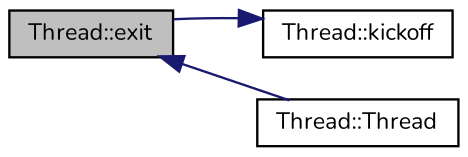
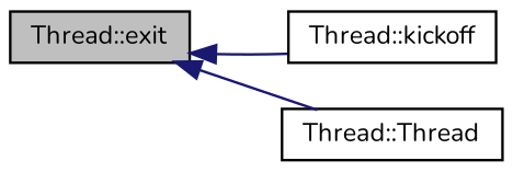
  digraph {
    fontname=Nunito
    rankdir=LR
    node [color=black fontname=Nunito fontsize=10 shape=record]
    edge [color=midnightblue dir=back fontname=Nunito fontsize=10 labelfontname=Helvetica labelfontsize=10 style=solid]
    n1 [fillcolor=grey75 fontcolor=black height=0.2 label="Thread::exit" style=filled width=0.4]
    n2 [height=0.2 label="Thread::kickoff" width=0.4]
    n3 [height=0.2 label="Thread::Thread" width=0.4]
-   n2 -> n1
+   n1 -> n2
    n1 -> n3
  }
